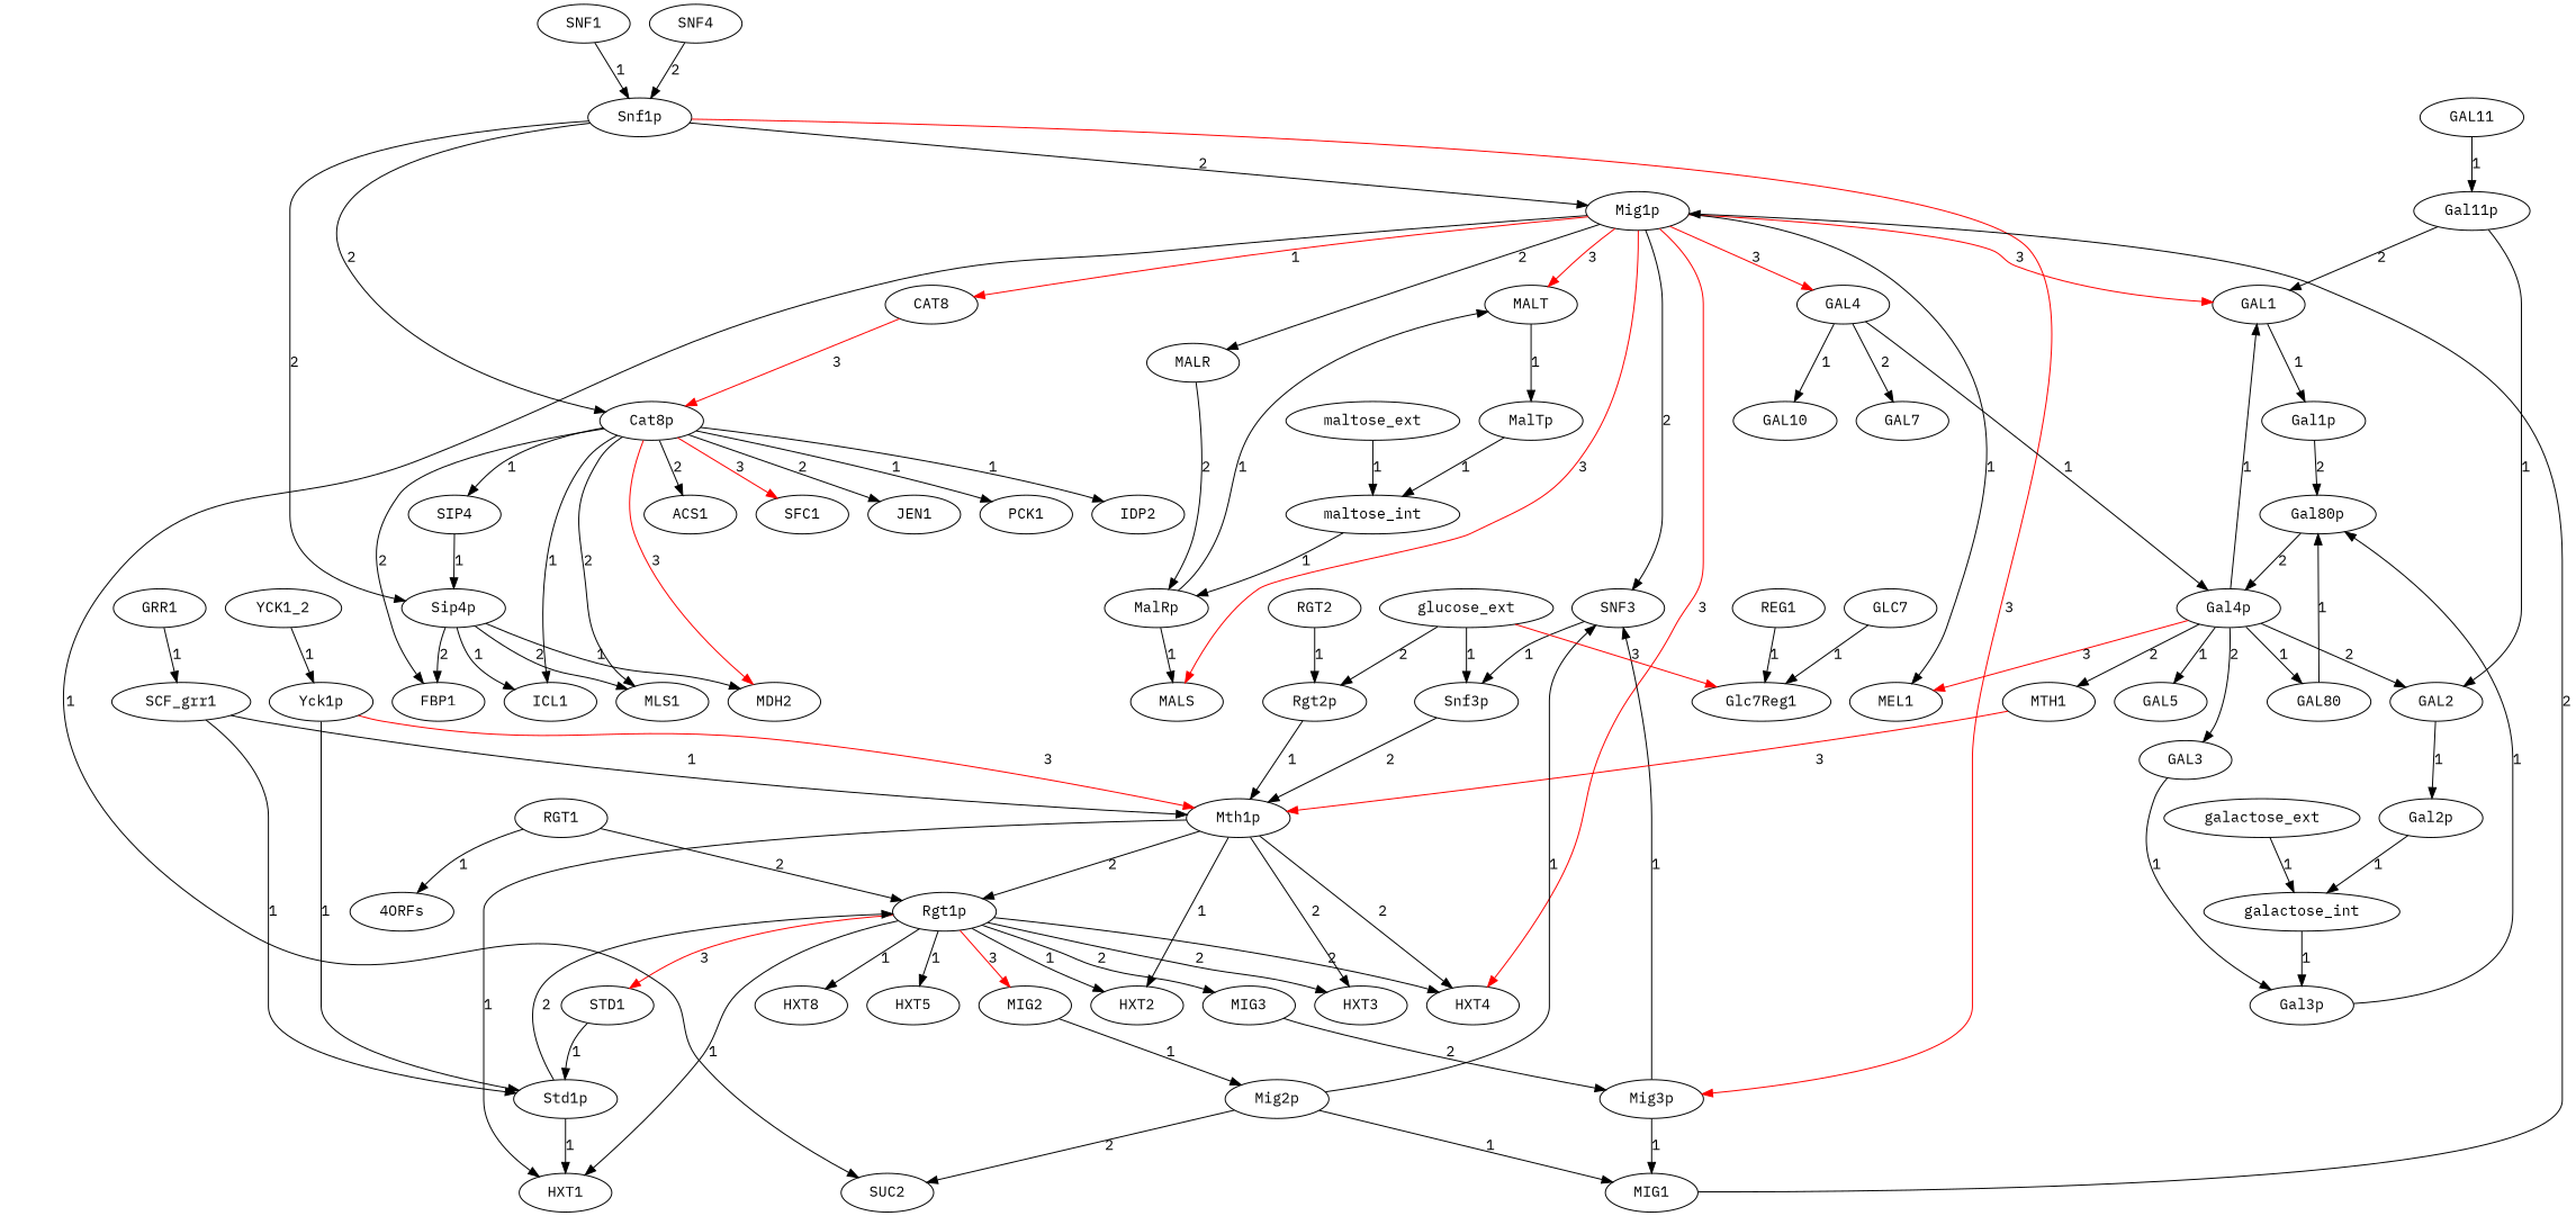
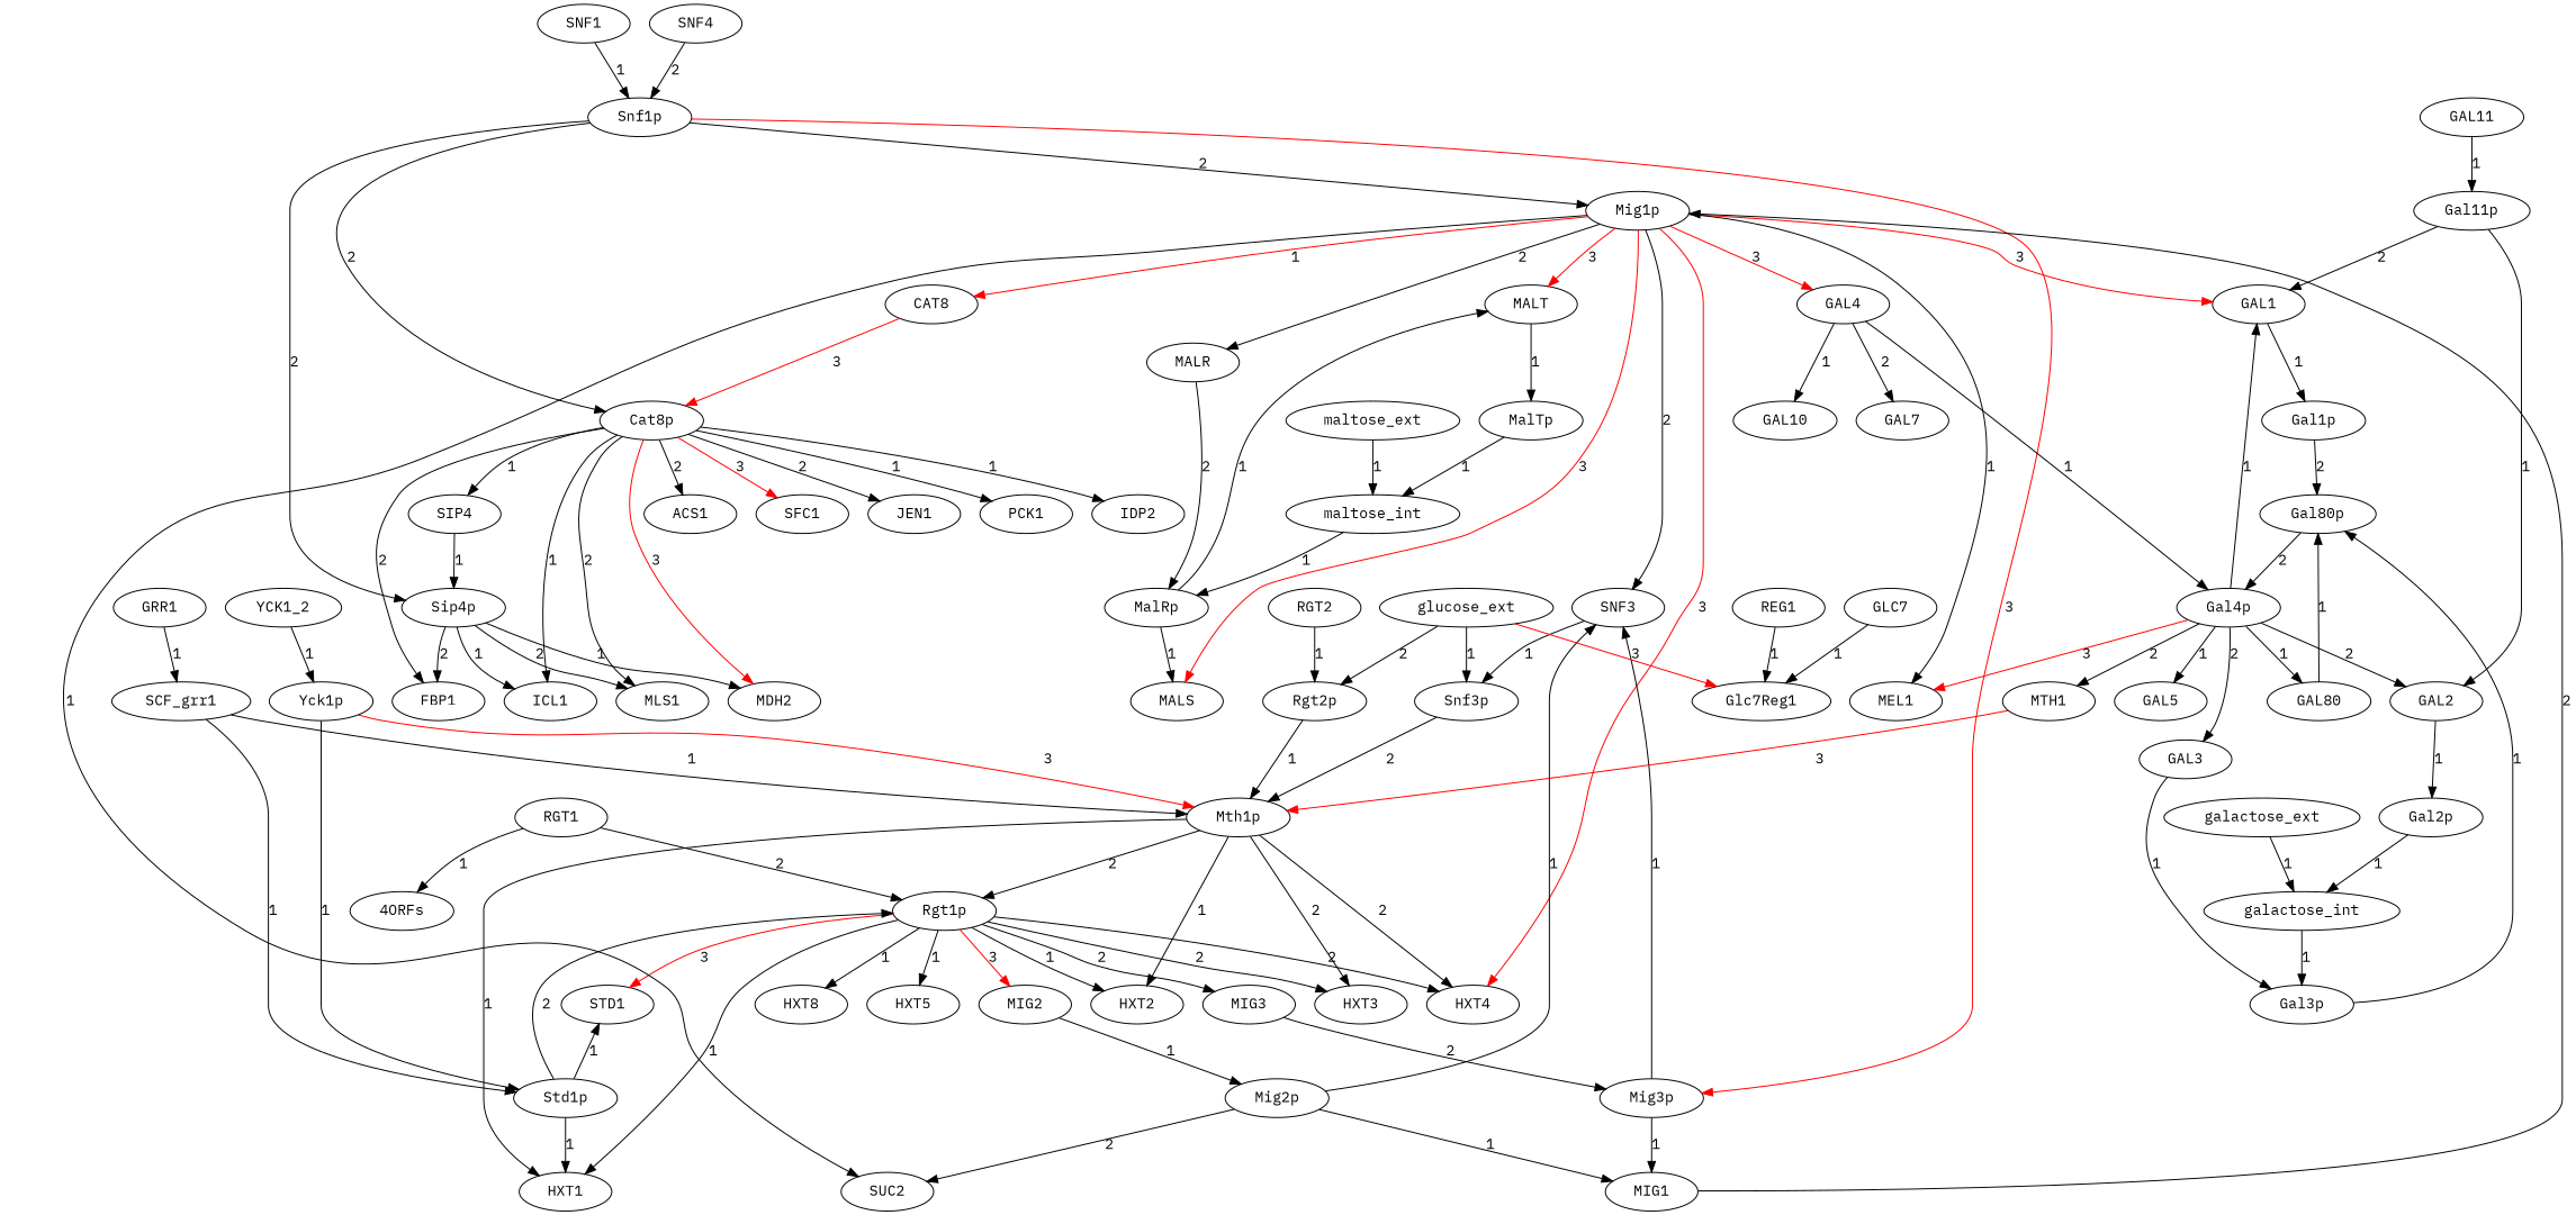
  strict digraph {
    fontname="IBM Plex Mono"
    node [fontname="IBM Plex Mono"]
    edge [color=black fontname="IBM Plex Mono"]
    " MDH2 " [equation="  ( Sip4p )  || ( Cat8p ) "]
    " Rgt2p " [equation="  ( RGT2 )  || ( glucose_ext ) "]
    " Mth1p " [equation="  (  (  (  ( MTH1  ) && ! ( Snf3p && (  (  ( Rgt2p )  )  )  )  ) && ! ( Yck1p  )  ) && ! ( SCF_grr1  )  ) "]
    " HXT4 " [equation="  ( Mig1p && (  (  ( Rgt1p || Mth1p )  )  ) ) "]
    " HXT1 " [equation="  ! (  ( Std1p )  || ( Rgt1p )  || ( Mth1p )  ) "]
    " Rgt1p " [equation="  ( RGT1 && (  (  ( Mth1p || Std1p )  )  ) ) "]
    " HXT3 " [equation="  ! (  ( Rgt1p )  || ( Mth1p )  ) "]
    " HXT2 " [equation="  ! (  ( Rgt1p )  || ( Mth1p )  ) "]
    " Glc7Reg1 " [equation="  ( GLC7 )  || ( glucose_ext )  || ( REG1 ) "]
    " Snf1p " [equation="  (  ( SNF1  ) && ! ( Glc7Reg1  )  )  || (  ( SNF4  ) && ! ( Glc7Reg1  )  ) "]
    " Mig1p " [equation="  (  ( MIG1  ) && ! ( Snf1p  )  ) "]
    " Mig3p " [equation="  (  ( MIG3  ) && ! ( Snf1p  )  ) "]
    " Sip4p " [equation="  ( SIP4 )  || ( Snf1p ) "]
    " Cat8p " [equation="  ( Snf1p )  || ( CAT8 ) "]
    " GAL10 " [equation="  ( GAL4 ) "]
    " SNF3 " [equation="  ! (  ( Mig1p )  || ( Mig3p )  || ( Mig2p )  ) "]
    " Snf3p " [equation="  ( SNF3 )  || ( glucose_ext ) "]
    " MalTp " [equation="  ( MALT ) "]
    " maltose_int " [equation="  ( MalTp )  || ( maltose_ext ) "]
    " MalRp " [equation="  ( maltose_int )  || ( MALR ) "]
    " Gal4p " [equation="  (  ( GAL4  ) && ! ( Gal80p  )  ) "]
    " GAL80 " [equation="  ( Gal4p ) "]
    " GAL1 " [equation="  (  ( Gal4p  ) && ! ( Mig1p  )  )  || ( Gal11p ) "]
    " MTH1 " [equation="  ( Gal4p ) "]
    " MEL1 " [equation="  (  ( Gal4p  ) && ! ( Mig1p  )  ) "]
    " GAL5 " [equation="  ( Gal4p ) "]
    " GAL3 " [equation="  ( Gal4p ) "]
    " GAL2 " [equation="  ( Gal11p )  || ( Gal4p ) "]
    " Gal80p " [equation="  (  (  ( GAL80  ) && ! ( Gal1p  )  ) && ! ( Gal3p  )  ) "]
    " Gal1p " [equation="  ( GAL1 ) "]
    " Gal3p " [equation="  ( GAL3 )  || ( galactose_int ) "]
    " Gal2p " [equation="  ( GAL2 ) "]
    " MALS " [equation="  (  ( MalRp  ) && ! ( Mig1p  )  ) "]
    " MALT " [equation="  (  ( MalRp  ) && ! ( Mig1p  )  ) "]
    " MALR " [equation="  ! (  ( Mig1p )  ) "]
    " SUC2 " [equation="  ! (  ( Mig1p )  || ( Mig2p )  ) "]
    " CAT8 " [equation="  ! (  ( Mig1p )  ) "]
    " GAL4 " [equation="  ! (  ( Mig1p )  ) "]
    " GAL7 " [equation="  ( GAL4 ) "]
    " FBP1 " [equation="  ( Cat8p )  || ( Sip4p ) "]
    " MIG3 " [equation="  ! (  ( Rgt1p )  ) "]
    " MIG1 " [equation="  ! (  ( Mig3p )  || ( Mig2p )  ) "]
    " Gal11p " [equation="  ( GAL11 ) "]
    " Std1p " [equation="  (  (  ( STD1  ) && ! ( SCF_grr1  )  ) && ! ( Yck1p  )  ) "]
    " HXT8 " [equation="  ! (  ( Rgt1p )  ) "]
    " HXT5 " [equation="  ! (  ( Rgt1p )  ) "]
    " MIG2 " [equation="  ! (  ( Rgt1p )  ) "]
    " STD1 " [equation="  ! (  ( Rgt1p )  ) "]
    " SIP4 " [equation="  ( Cat8p ) "]
    " ICL1 " [equation="  ( Sip4p )  || ( Cat8p ) "]
    " MLS1 " [equation="  ( Sip4p )  || ( Cat8p ) "]
    " SFC1 " [equation="  ( Cat8p ) "]
    " JEN1 " [equation="  ( Cat8p ) "]
    " PCK1 " [equation="  ( Cat8p ) "]
    " IDP2 " [equation="  ( Cat8p ) "]
    " ACS1 " [equation="  ( Cat8p ) "]
    " Mig2p " [equation="  ( MIG2 ) "]
    " SCF_grr1 " [equation="  ( GRR1 ) "]
    " galactose_int " [equation="  ( Gal2p )  || ( galactose_ext ) "]
    " Yck1p " [equation="  ( YCK1_2 ) "]
    " 4ORFs " [equation="  ! (  ( RGT1 )  ) "]
    " RGT2 "
    " glucose_ext "
    " GLC7 "
    " REG1 "
    " GAL11 "
    " maltose_ext "
    " GRR1 "
    " SNF1 "
    " SNF4 "
    " RGT1 "
    " galactose_ext "
    " YCK1_2 "
    " Rgt2p " -> " Mth1p " [label=1]
    " Mth1p " -> " HXT4 " [label=2]
    " Mth1p " -> " HXT1 " [label=1]
    " Mth1p " -> " Rgt1p " [label=2]
    " Mth1p " -> " HXT3 " [label=2]
    " Mth1p " -> " HXT2 " [label=1]
    " Rgt1p " -> " HXT4 " [label=2]
    " Rgt1p " -> " HXT1 " [label=1]
    " Rgt1p " -> " HXT3 " [label=2]
    " Rgt1p " -> " HXT2 " [label=1]
    " Rgt1p " -> " MIG3 " [label=2]
    " Rgt1p " -> " HXT8 " [label=1]
    " Rgt1p " -> " HXT5 " [label=1]
    " Rgt1p " -> " MIG2 " [color=red label=3]
    " Rgt1p " -> " STD1 " [color=red label=3]
    " Snf1p " -> " Mig1p " [label=2]
    " Snf1p " -> " Mig3p " [color=red label=3]
    " Snf1p " -> " Sip4p " [label=2]
    " Snf1p " -> " Cat8p " [label=2]
    " Mig1p " -> " HXT4 " [color=red label=3]
    " Mig1p " -> " SNF3 " [label=2]
    " Mig1p " -> " GAL1 " [color=red label=3]
    " Mig1p " -> " MEL1 " [label=1]
    " Mig1p " -> " MALS " [color=red label=3]
    " Mig1p " -> " MALT " [color=red label=3]
    " Mig1p " -> " MALR " [label=2]
    " Mig1p " -> " SUC2 " [label=1]
    " Mig1p " -> " CAT8 " [color=red label=1]
    " Mig1p " -> " GAL4 " [color=red label=3]
    " Mig3p " -> " SNF3 " [label=1]
    " Mig3p " -> " MIG1 " [label=1]
    " Sip4p " -> " MDH2 " [label=1]
    " Sip4p " -> " FBP1 " [label=2]
    " Sip4p " -> " ICL1 " [label=1]
    " Sip4p " -> " MLS1 " [label=2]
    " Cat8p " -> " MDH2 " [color=red label=3]
    " Cat8p " -> " FBP1 " [label=2]
    " Cat8p " -> " SIP4 " [label=1]
    " Cat8p " -> " ICL1 " [label=1]
    " Cat8p " -> " MLS1 " [label=2]
    " Cat8p " -> " SFC1 " [color=red label=3]
    " Cat8p " -> " JEN1 " [label=2]
    " Cat8p " -> " PCK1 " [label=1]
    " Cat8p " -> " IDP2 " [label=1]
    " Cat8p " -> " ACS1 " [label=2]
    " SNF3 " -> " Snf3p " [label=1]
    " Snf3p " -> " Mth1p " [label=2]
    " MalTp " -> " maltose_int " [label=1]
    " maltose_int " -> " MalRp " [label=1]
    " MalRp " -> " MALS " [label=1]
    " MalRp " -> " MALT " [label=1]
    " Gal4p " -> " GAL80 " [label=1]
    " Gal4p " -> " GAL1 " [label=1]
    " Gal4p " -> " MTH1 " [label=2]
    " Gal4p " -> " MEL1 " [color=red label=3]
    " Gal4p " -> " GAL5 " [label=1]
    " Gal4p " -> " GAL3 " [label=2]
    " Gal4p " -> " GAL2 " [label=2]
    " GAL80 " -> " Gal80p " [label=1]
    " GAL1 " -> " Gal1p " [label=1]
    " MTH1 " -> " Mth1p " [color=red label=3]
    " GAL3 " -> " Gal3p " [label=1]
    " GAL2 " -> " Gal2p " [label=1]
    " Gal80p " -> " Gal4p " [label=2]
    " Gal1p " -> " Gal80p " [label=2]
    " Gal3p " -> " Gal80p " [label=1]
    " Gal2p " -> " galactose_int " [label=1]
    " MALT " -> " MalTp " [label=1]
    " MALR " -> " MalRp " [label=2]
    " CAT8 " -> " Cat8p " [color=red label=3]
    " GAL4 " -> " GAL10 " [label=1]
    " GAL4 " -> " Gal4p " [label=1]
    " GAL4 " -> " GAL7 " [label=2]
    " MIG3 " -> " Mig3p " [label=2]
    " MIG1 " -> " Mig1p " [label=2]
    " Gal11p " -> " GAL1 " [label=2]
    " Gal11p " -> " GAL2 " [label=1]
    " Std1p " -> " HXT1 " [label=1]
    " Std1p " -> " Rgt1p " [label=2]
    " MIG2 " -> " Mig2p " [label=1]
-   " STD1 " -> " Std1p " [label=1]
+   " Std1p " -> " STD1 " [label=1]
    " SIP4 " -> " Sip4p " [label=1]
    " Mig2p " -> " SNF3 " [label=1]
    " Mig2p " -> " SUC2 " [label=2]
    " Mig2p " -> " MIG1 " [label=1]
    " SCF_grr1 " -> " Mth1p " [label=1]
    " SCF_grr1 " -> " Std1p " [label=1]
    " galactose_int " -> " Gal3p " [label=1]
    " Yck1p " -> " Mth1p " [color=red label=3]
    " Yck1p " -> " Std1p " [label=1]
    " RGT2 " -> " Rgt2p " [label=1]
    " glucose_ext " -> " Rgt2p " [label=2]
    " glucose_ext " -> " Glc7Reg1 " [color=red label=3]
    " glucose_ext " -> " Snf3p " [label=1]
    " GLC7 " -> " Glc7Reg1 " [label=1]
    " REG1 " -> " Glc7Reg1 " [label=1]
    " GAL11 " -> " Gal11p " [label=1]
    " maltose_ext " -> " maltose_int " [label=1]
    " GRR1 " -> " SCF_grr1 " [label=1]
    " SNF1 " -> " Snf1p " [label=1]
    " SNF4 " -> " Snf1p " [label=2]
    " RGT1 " -> " Rgt1p " [label=2]
    " RGT1 " -> " 4ORFs " [label=1]
    " galactose_ext " -> " galactose_int " [label=1]
    " YCK1_2 " -> " Yck1p " [label=1]
  }
